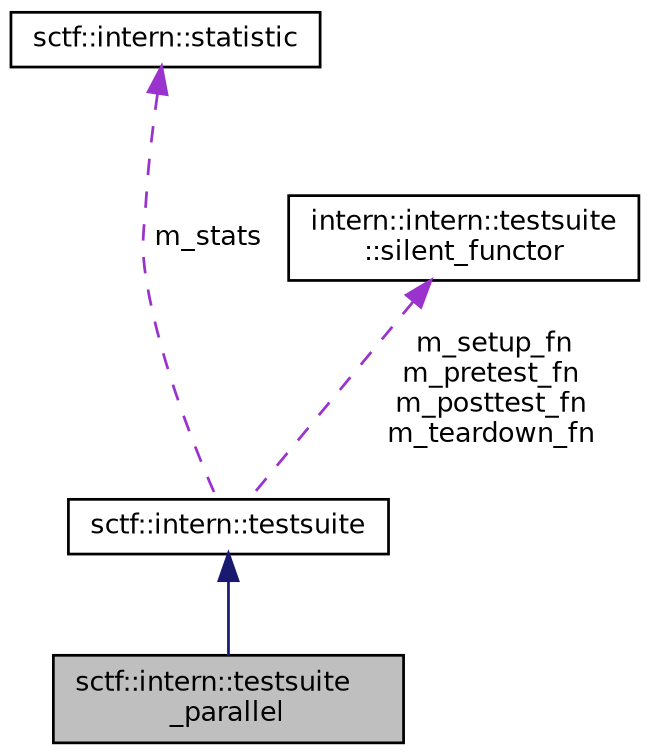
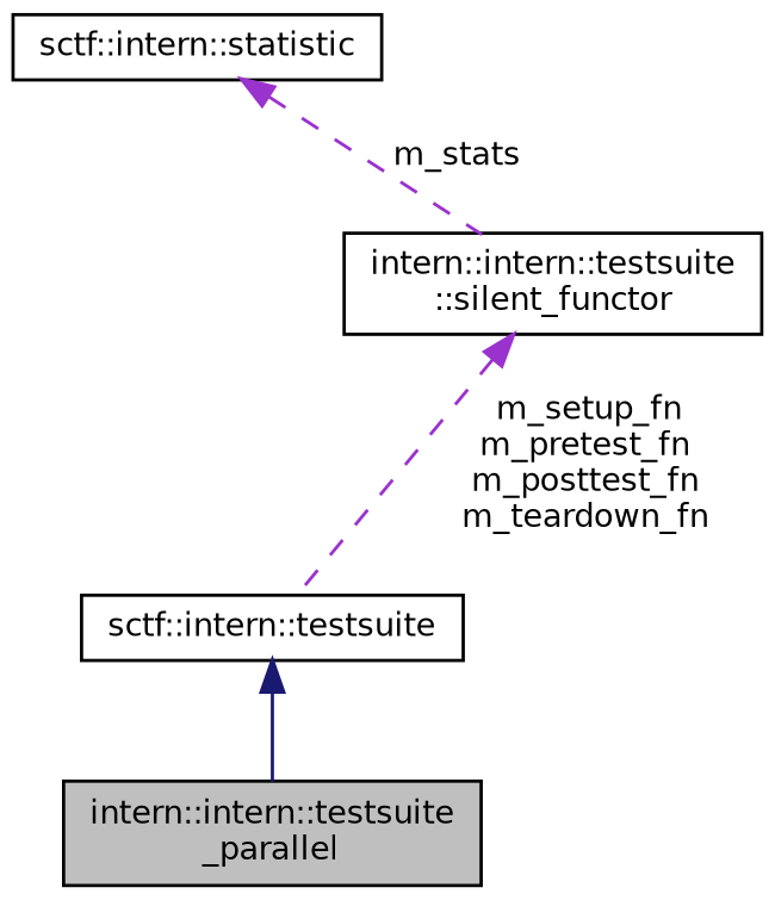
  digraph {
    node [color=black fillcolor=white fontname=Helvetica fontsize=10 shape=record style=filled]
    edge [color=darkorchid3 dir=back fontname=Helvetica fontsize=10 labelfontname=Helvetica labelfontsize=10 style=dashed]
-   n1 [fillcolor=grey75 fontcolor=black height=0.2 label="sctf::intern::testsuite\l_parallel" width=0.4]
+   n1 [fillcolor=grey75 fontcolor=black height=0.2 label="intern::intern::testsuite\l_parallel" width=0.4]
    n2 [height=0.2 label="sctf::intern::testsuite" width=0.4]
    n3 [height=0.2 label="intern::intern::testsuite\l::silent_functor" width=0.4]
    n4 [height=0.2 label="sctf::intern::statistic" width=0.4]
    n2 -> n1 [color=midnightblue style=solid]
    n3 -> n2 [label=" m_setup_fn\nm_pretest_fn\nm_posttest_fn\nm_teardown_fn"]
-   n4 -> n2 [label=" m_stats"]
+   n4 -> n3 [label=" m_stats"]
  }
